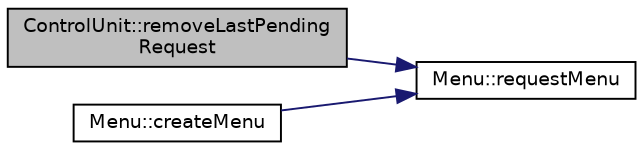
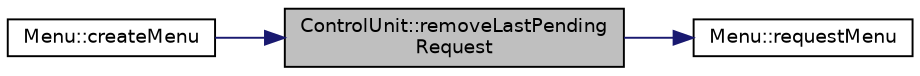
  digraph {
    rankdir=RL
    node [color=black fillcolor=white fontname=Helvetica fontsize=10 shape=record style=filled]
    edge [color=midnightblue dir=back fontname=Helvetica fontsize=10 labelfontname=Helvetica labelfontsize=10 style=solid]
    n1 [fillcolor=grey75 fontcolor=black height=0.2 label="ControlUnit::removeLastPending\lRequest" width=0.4]
    n2 [height=0.2 label="Menu::requestMenu" width=0.4]
    n3 [height=0.2 label="Menu::createMenu" width=0.4]
    n2 -> n1
-   n2 -> n3
+   n1 -> n3
  }
